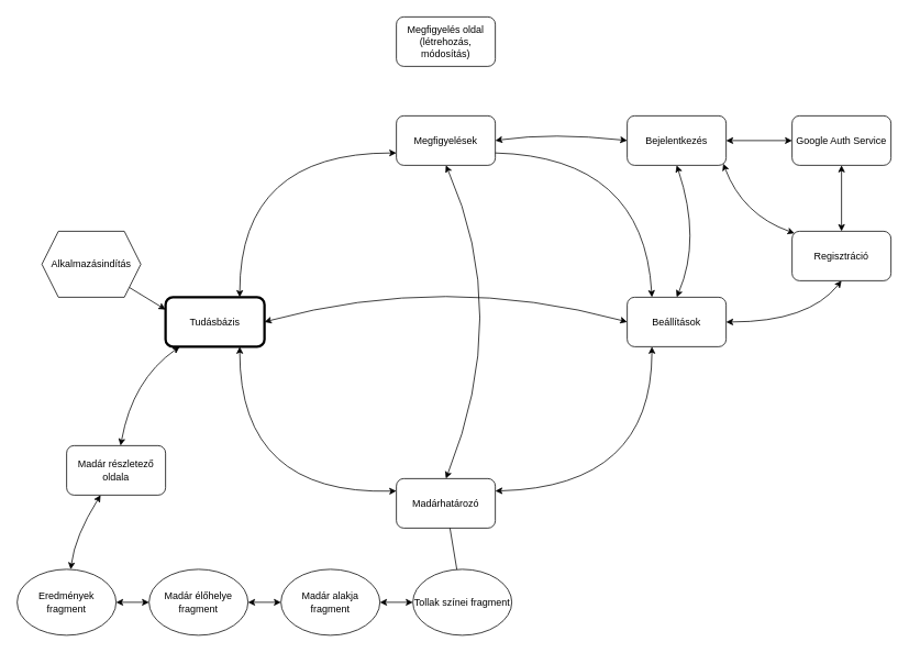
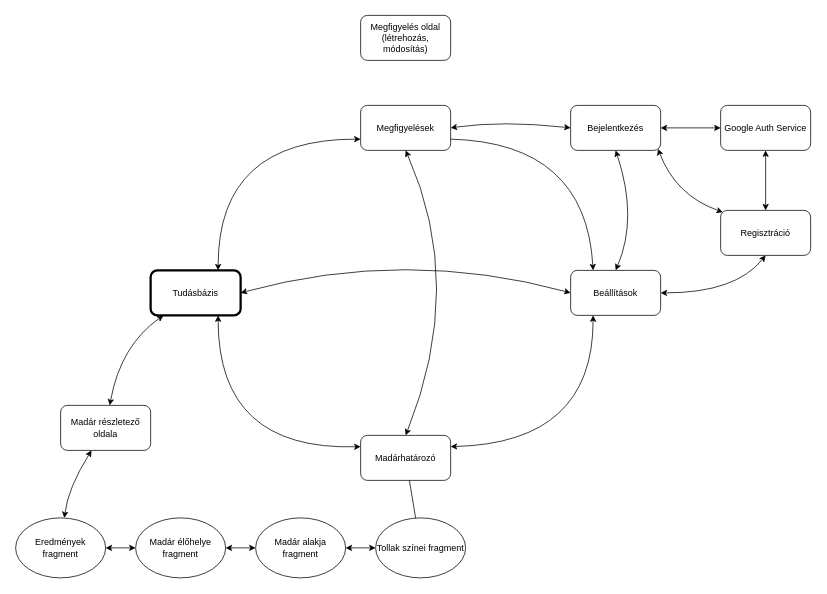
  <mxCell id="0" />
  <mxCell id="1" parent="0" />
  <mxCell id="2" value="Tudásbázis" style="rounded=1;whiteSpace=wrap;html=1;strokeWidth=3;" parent="1" vertex="1"><mxGeometry x="200" y="360" width="120" height="60" as="geometry" /></mxCell>
  <mxCell id="3" value="Megfigyelések" style="rounded=1;whiteSpace=wrap;html=1;" parent="1" vertex="1"><mxGeometry x="480" y="140" width="120" height="60" as="geometry" /></mxCell>
  <mxCell id="4" value="Madárhatározó" style="rounded=1;whiteSpace=wrap;html=1;" parent="1" vertex="1"><mxGeometry x="480" y="580" width="120" height="60" as="geometry" /></mxCell>
  <mxCell id="5" value="Beállítások" style="rounded=1;whiteSpace=wrap;html=1;" parent="1" vertex="1"><mxGeometry x="760" y="360" width="120" height="60" as="geometry" /></mxCell>
  <mxCell id="6" style="edgeStyle=orthogonalEdgeStyle;rounded=0;orthogonalLoop=1;jettySize=auto;html=1;entryX=0.5;entryY=1;entryDx=0;entryDy=0;startArrow=classic;startFill=1;" parent="1" source="7" target="10" edge="1"><mxGeometry relative="1" as="geometry" /></mxCell>
  <mxCell id="7" value="Regisztráció" style="rounded=1;whiteSpace=wrap;html=1;" parent="1" vertex="1"><mxGeometry x="960" y="280" width="120" height="60" as="geometry" /></mxCell>
  <mxCell id="8" style="edgeStyle=orthogonalEdgeStyle;rounded=0;orthogonalLoop=1;jettySize=auto;html=1;exitX=1;exitY=0.5;exitDx=0;exitDy=0;entryX=0;entryY=0.5;entryDx=0;entryDy=0;startArrow=classic;startFill=1;" parent="1" source="9" target="10" edge="1"><mxGeometry relative="1" as="geometry" /></mxCell>
  <mxCell id="9" value="Bejelentkezés" style="rounded=1;whiteSpace=wrap;html=1;" parent="1" vertex="1"><mxGeometry x="760" y="140" width="120" height="60" as="geometry" /></mxCell>
  <mxCell id="10" value="Google Auth Service" style="rounded=1;whiteSpace=wrap;html=1;" parent="1" vertex="1"><mxGeometry x="960" y="140" width="120" height="60" as="geometry" /></mxCell>
  <mxCell id="11" style="edgeStyle=orthogonalEdgeStyle;rounded=0;orthogonalLoop=1;jettySize=auto;html=1;entryX=1;entryY=0.5;entryDx=0;entryDy=0;startArrow=classic;startFill=1;" parent="1" source="12" target="13" edge="1"><mxGeometry relative="1" as="geometry" /></mxCell>
  <mxCell id="12" value="Tollak színei fragment" style="ellipse;whiteSpace=wrap;html=1;" parent="1" vertex="1"><mxGeometry x="500" y="690" width="120" height="80" as="geometry" /></mxCell>
  <mxCell id="13" value="Madár alakja fragment" style="ellipse;whiteSpace=wrap;html=1;" parent="1" vertex="1"><mxGeometry x="340" y="690" width="120" height="80" as="geometry" /></mxCell>
  <mxCell id="14" style="edgeStyle=orthogonalEdgeStyle;rounded=0;orthogonalLoop=1;jettySize=auto;html=1;startArrow=classic;startFill=1;" parent="1" source="13" target="15" edge="1"><mxGeometry relative="1" as="geometry"><mxPoint x="200" y="830" as="sourcePoint" /><mxPoint x="130" y="850" as="targetPoint" /></mxGeometry></mxCell>
  <mxCell id="15" value="Madár élőhelye fragment" style="ellipse;whiteSpace=wrap;html=1;" parent="1" vertex="1"><mxGeometry x="180" y="690" width="120" height="80" as="geometry" /></mxCell>
  <mxCell id="16" style="edgeStyle=orthogonalEdgeStyle;rounded=0;orthogonalLoop=1;jettySize=auto;html=1;startArrow=classic;startFill=1;" parent="1" source="17" target="15" edge="1"><mxGeometry relative="1" as="geometry" /></mxCell>
  <mxCell id="17" value="Eredmények fragment" style="ellipse;whiteSpace=wrap;html=1;" parent="1" vertex="1"><mxGeometry x="20" y="690" width="120" height="80" as="geometry" /></mxCell>
  <mxCell id="18" value="" style="curved=1;endArrow=classic;html=1;rounded=0;exitX=0.75;exitY=0;exitDx=0;exitDy=0;entryX=0;entryY=0.75;entryDx=0;entryDy=0;startArrow=classic;startFill=1;" parent="1" source="2" target="3" edge="1"><mxGeometry width="50" height="50" relative="1" as="geometry"><mxPoint x="550" y="400" as="sourcePoint" /><mxPoint x="600" y="350" as="targetPoint" /><Array as="points"><mxPoint x="290" y="185" /></Array></mxGeometry></mxCell>
  <mxCell id="19" value="Megfigyelés oldal (létrehozás, módosítás)" style="rounded=1;whiteSpace=wrap;html=1;" parent="1" vertex="1"><mxGeometry x="480" y="20" width="120" height="60" as="geometry" /></mxCell>
  <mxCell id="20" value="" style="curved=1;endArrow=classic;html=1;rounded=0;exitX=0;exitY=0.25;exitDx=0;exitDy=0;entryX=0.75;entryY=1;entryDx=0;entryDy=0;startArrow=classic;startFill=1;" parent="1" source="4" target="2" edge="1"><mxGeometry width="50" height="50" relative="1" as="geometry"><mxPoint x="550" y="500" as="sourcePoint" /><mxPoint x="600" y="450" as="targetPoint" /><Array as="points"><mxPoint x="290" y="600" /></Array></mxGeometry></mxCell>
  <mxCell id="21" value="" style="curved=1;endArrow=classic;html=1;rounded=0;exitX=1;exitY=0.5;exitDx=0;exitDy=0;entryX=0;entryY=0.5;entryDx=0;entryDy=0;startArrow=classic;startFill=1;" parent="1" source="3" target="9" edge="1"><mxGeometry width="50" height="50" relative="1" as="geometry"><mxPoint x="550" y="370" as="sourcePoint" /><mxPoint x="600" y="320" as="targetPoint" /><Array as="points"><mxPoint x="670" y="160" /></Array></mxGeometry></mxCell>
  <mxCell id="22" value="" style="curved=1;endArrow=classic;html=1;rounded=0;entryX=0.5;entryY=1;entryDx=0;entryDy=0;exitX=0.5;exitY=0;exitDx=0;exitDy=0;startArrow=classic;startFill=1;" parent="1" source="5" target="9" edge="1"><mxGeometry width="50" height="50" relative="1" as="geometry"><mxPoint x="550" y="370" as="sourcePoint" /><mxPoint x="600" y="320" as="targetPoint" /><Array as="points"><mxPoint x="850" y="290" /></Array></mxGeometry></mxCell>
  <mxCell id="23" value="" style="curved=1;endArrow=classic;html=1;rounded=0;entryX=0.5;entryY=1;entryDx=0;entryDy=0;exitX=1;exitY=0.5;exitDx=0;exitDy=0;startArrow=classic;startFill=1;" parent="1" source="5" target="7" edge="1"><mxGeometry width="50" height="50" relative="1" as="geometry"><mxPoint x="550" y="370" as="sourcePoint" /><mxPoint x="600" y="320" as="targetPoint" /><Array as="points"><mxPoint x="980" y="390" /></Array></mxGeometry></mxCell>
  <mxCell id="24" value="" style="curved=1;endArrow=classic;html=1;rounded=0;entryX=0.971;entryY=0.966;entryDx=0;entryDy=0;exitX=0.025;exitY=0.04;exitDx=0;exitDy=0;exitPerimeter=0;entryPerimeter=0;startArrow=classic;startFill=1;" parent="1" source="7" target="9" edge="1"><mxGeometry width="50" height="50" relative="1" as="geometry"><mxPoint x="590" y="300" as="sourcePoint" /><mxPoint x="640" y="250" as="targetPoint" /><Array as="points"><mxPoint x="900" y="260" /></Array></mxGeometry></mxCell>
  <mxCell id="25" value="" style="curved=1;endArrow=classic;html=1;rounded=0;entryX=0.25;entryY=0;entryDx=0;entryDy=0;exitX=1;exitY=0.75;exitDx=0;exitDy=0;" parent="1" source="3" target="5" edge="1"><mxGeometry width="50" height="50" relative="1" as="geometry"><mxPoint x="580" y="400" as="sourcePoint" /><mxPoint x="630" y="350" as="targetPoint" /><Array as="points"><mxPoint x="780" y="190" /></Array></mxGeometry></mxCell>
  <mxCell id="26" value="" style="curved=1;endArrow=classic;html=1;rounded=0;entryX=0.25;entryY=1;entryDx=0;entryDy=0;exitX=1;exitY=0.25;exitDx=0;exitDy=0;startArrow=classic;startFill=1;" parent="1" source="4" target="5" edge="1"><mxGeometry width="50" height="50" relative="1" as="geometry"><mxPoint x="580" y="520" as="sourcePoint" /><mxPoint x="630" y="470" as="targetPoint" /><Array as="points"><mxPoint x="790" y="590" /></Array></mxGeometry></mxCell>
  <mxCell id="27" value="" style="endArrow=none;html=1;rounded=0;" parent="1" source="12" target="4" edge="1"><mxGeometry width="50" height="50" relative="1" as="geometry"><mxPoint x="580" y="710" as="sourcePoint" /><mxPoint x="630" y="660" as="targetPoint" /></mxGeometry></mxCell>
  <mxCell id="28" value="" style="curved=1;endArrow=classic;html=1;rounded=0;exitX=0.5;exitY=0;exitDx=0;exitDy=0;entryX=0.5;entryY=1;entryDx=0;entryDy=0;startArrow=classic;startFill=1;" parent="1" source="4" target="3" edge="1"><mxGeometry width="50" height="50" relative="1" as="geometry"><mxPoint x="580" y="480" as="sourcePoint" /><mxPoint x="630" y="430" as="targetPoint" /><Array as="points"><mxPoint x="620" y="380" /></Array></mxGeometry></mxCell>
  <mxCell id="29" value="" style="curved=1;endArrow=classic;html=1;rounded=0;entryX=0;entryY=0.5;entryDx=0;entryDy=0;exitX=1;exitY=0.5;exitDx=0;exitDy=0;startArrow=classic;startFill=1;" parent="1" source="2" target="5" edge="1"><mxGeometry width="50" height="50" relative="1" as="geometry"><mxPoint x="580" y="480" as="sourcePoint" /><mxPoint x="630" y="430" as="targetPoint" /><Array as="points"><mxPoint x="540" y="330" /></Array></mxGeometry></mxCell>
  <mxCell id="30" value="Madár részletező oldala" style="rounded=1;whiteSpace=wrap;html=1;" parent="1" vertex="1"><mxGeometry x="80" y="540" width="120" height="60" as="geometry" /></mxCell>
  <mxCell id="31" value="" style="curved=1;endArrow=classic;html=1;rounded=0;startArrow=classic;startFill=1;" parent="1" source="2" target="30" edge="1"><mxGeometry width="50" height="50" relative="1" as="geometry"><mxPoint x="580" y="480" as="sourcePoint" /><mxPoint x="630" y="430" as="targetPoint" /><Array as="points"><mxPoint y="460" x="160" /></Array></mxGeometry></mxCell>
  <mxCell id="32" value="" style="curved=1;endArrow=classic;html=1;rounded=0;startArrow=classic;startFill=1;" parent="1" source="17" target="30" edge="1"><mxGeometry width="50" height="50" relative="1" as="geometry"><mxPoint x="580" y="480" as="sourcePoint" /><mxPoint x="630" y="430" as="targetPoint" /><Array as="points"><mxPoint x="90" y="650" /></Array></mxGeometry></mxCell>
- <mxCell id="33" value="" style="endArrow=classic;html=1;rounded=0;entryX=0;entryY=0.25;entryDx=0;entryDy=0;" parent="1" source="34" target="2" edge="1"><mxGeometry width="50" height="50" relative="1" as="geometry"><mxPoint x="150" y="340" as="sourcePoint" /><mxPoint x="280" y="390" as="targetPoint" /></mxGeometry></mxCell>
- <mxCell id="34" value="Alkalmazásindítás" style="shape=hexagon;perimeter=hexagonPerimeter2;whiteSpace=wrap;html=1;fixedSize=1;" parent="1" vertex="1"><mxGeometry x="50" y="280" width="120" height="80" as="geometry" /></mxCell>
